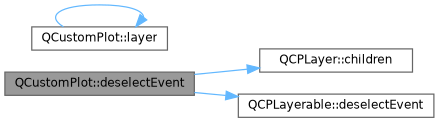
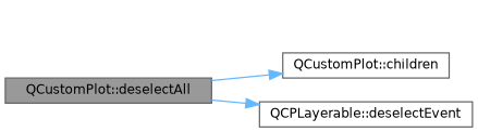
  digraph {
    rankdir=LR
    node [color=grey40 fillcolor=white fontname=Helvetica fontsize=10 shape=box style=filled]
    edge [color=steelblue1 fontname=Helvetica fontsize=10 labelfontname=Helvetica labelfontsize=10 style=solid]
-   n1 [color=gray40 fillcolor=grey60 fontcolor=black height=0.2 label="QCustomPlot::deselectEvent" width=0.4]
-   n2 [height=0.2 label="QCPLayer::children" width=0.4]
+   n1 [color=gray40 fillcolor=grey60 fontcolor=black height=0.2 label="QCustomPlot::deselectAll" width=0.4]
+   n2 [height=0.2 label="QCustomPlot::children" width=0.4]
    n3 [height=0.2 label="QCPLayerable::deselectEvent" width=0.4]
-   n4 [height=0.2 label="QCustomPlot::layer" width=0.4]
    n1 -> n2
    n1 -> n3
-   n4 -> n4
  }
